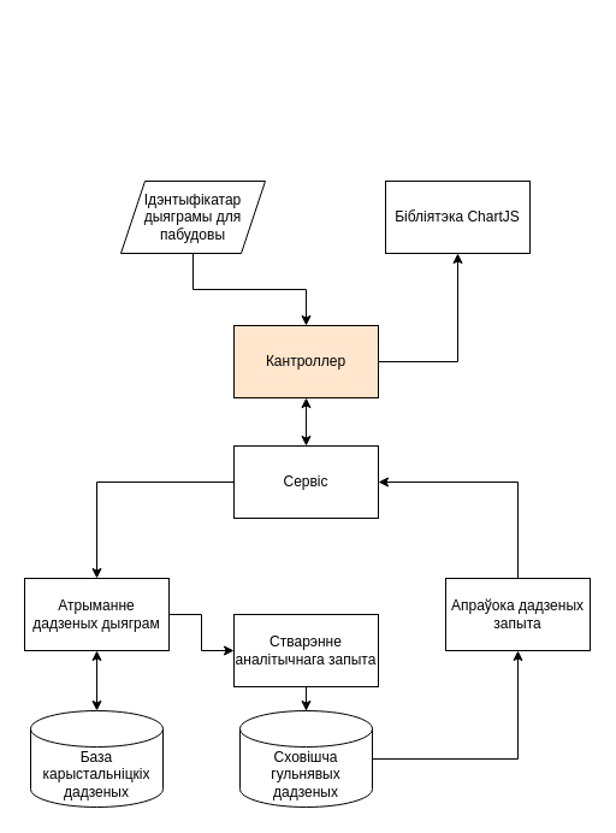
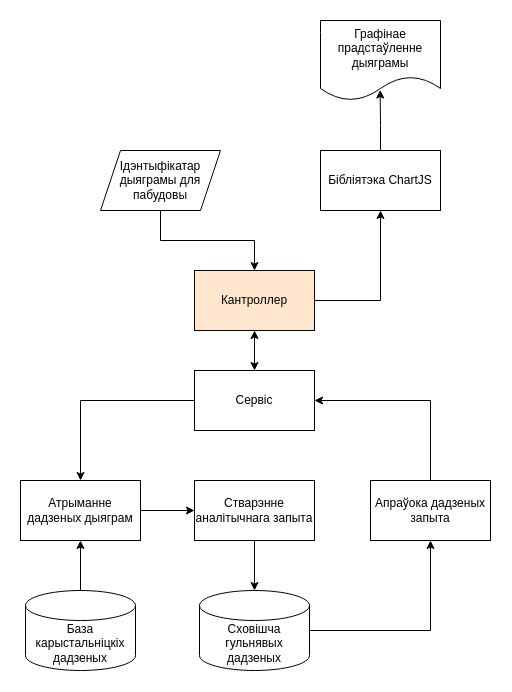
  <mxCell id="0" />
  <mxCell id="1" parent="0" />
  <mxCell id="2" style="edgeStyle=orthogonalEdgeStyle;rounded=0;orthogonalLoop=1;jettySize=auto;html=1;entryX=0.5;entryY=0;entryDx=0;entryDy=0;startArrow=classic;startFill=1;" edge="1" parent="1" source="4" target="8"><mxGeometry relative="1" as="geometry" /></mxCell>
  <mxCell id="3" style="edgeStyle=orthogonalEdgeStyle;rounded=0;orthogonalLoop=1;jettySize=auto;html=1;entryX=0.5;entryY=1;entryDx=0;entryDy=0;startArrow=none;startFill=0;" edge="1" parent="1" source="4" target="20"><mxGeometry relative="1" as="geometry" /></mxCell>
  <mxCell id="4" value="Кантроллер" style="rounded=0;whiteSpace=wrap;html=1;fillColor=#ffe6cc;" vertex="1" parent="1"><mxGeometry x="194" y="270" width="120" height="60" as="geometry" /></mxCell>
  <mxCell id="5" style="edgeStyle=orthogonalEdgeStyle;rounded=0;orthogonalLoop=1;jettySize=auto;html=1;entryX=0.5;entryY=0;entryDx=0;entryDy=0;" edge="1" parent="1" source="6" target="4"><mxGeometry relative="1" as="geometry" /></mxCell>
  <mxCell id="6" value="Ідэнтыфікатар дыяграмы для пабудовы" style="shape=parallelogram;perimeter=parallelogramPerimeter;whiteSpace=wrap;html=1;fixedSize=1;" vertex="1" parent="1"><mxGeometry x="100" y="150" width="120" height="60" as="geometry" /></mxCell>
  <mxCell id="7" style="edgeStyle=orthogonalEdgeStyle;rounded=0;orthogonalLoop=1;jettySize=auto;html=1;entryX=0.5;entryY=0;entryDx=0;entryDy=0;startArrow=none;startFill=0;" edge="1" parent="1" source="8" target="11"><mxGeometry relative="1" as="geometry" /></mxCell>
  <mxCell id="8" value="Сервіс" style="rounded=0;whiteSpace=wrap;html=1;" vertex="1" parent="1"><mxGeometry x="194" y="370" width="120" height="60" as="geometry" /></mxCell>
- <mxCell id="9" style="edgeStyle=orthogonalEdgeStyle;rounded=0;orthogonalLoop=1;jettySize=auto;html=1;entryX=0.5;entryY=0;entryDx=0;entryDy=0;entryPerimeter=0;startArrow=classic;startFill=1;" edge="1" parent="1" source="11" target="12"><mxGeometry relative="1" as="geometry" /></mxCell>
+ <mxCell id="9" style="edgeStyle=orthogonalEdgeStyle;rounded=0;orthogonalLoop=1;jettySize=auto;html=1;entryX=0.5;entryY=0;entryDx=0;entryDy=0;entryPerimeter=0;startArrow=classic;startFill=1;endArrow=none;" edge="1" parent="1" source="11" target="12"><mxGeometry relative="1" as="geometry" /></mxCell>
  <mxCell id="10" style="edgeStyle=orthogonalEdgeStyle;rounded=0;orthogonalLoop=1;jettySize=auto;html=1;entryX=0;entryY=0.5;entryDx=0;entryDy=0;startArrow=none;startFill=0;" edge="1" parent="1" source="11" target="14"><mxGeometry relative="1" as="geometry" /></mxCell>
  <mxCell id="11" value="Атрыманне дадзеных дыяграм" style="rounded=0;whiteSpace=wrap;html=1;" vertex="1" parent="1"><mxGeometry x="20" y="480" width="120" height="60" as="geometry" /></mxCell>
  <mxCell id="12" value="База карыстальніцкіх дадзеных" style="shape=cylinder3;whiteSpace=wrap;html=1;boundedLbl=1;backgroundOutline=1;size=15;" vertex="1" parent="1"><mxGeometry x="25" y="590" width="110" height="80" as="geometry" /></mxCell>
  <mxCell id="13" style="edgeStyle=orthogonalEdgeStyle;rounded=0;orthogonalLoop=1;jettySize=auto;html=1;entryX=0.5;entryY=0;entryDx=0;entryDy=0;entryPerimeter=0;startArrow=none;startFill=0;" edge="1" parent="1" source="14" target="16"><mxGeometry relative="1" as="geometry" /></mxCell>
- <mxCell id="14" value="Стварэнне аналітычнага запыта" style="rounded=0;whiteSpace=wrap;html=1;" vertex="1" parent="1"><mxGeometry x="194" y="510" width="120" height="60" as="geometry" /></mxCell>
+ <mxCell id="14" value="Стварэнне аналітычнага запыта" style="rounded=0;whiteSpace=wrap;html=1;" vertex="1" parent="1"><mxGeometry x="194" y="480" width="120" height="60" as="geometry" /></mxCell>
  <mxCell id="15" style="edgeStyle=orthogonalEdgeStyle;rounded=0;orthogonalLoop=1;jettySize=auto;html=1;entryX=0.5;entryY=1;entryDx=0;entryDy=0;startArrow=none;startFill=0;" edge="1" parent="1" source="16" target="18"><mxGeometry relative="1" as="geometry" /></mxCell>
  <mxCell id="16" value="Сховішча гульнявых дадзеных" style="shape=cylinder3;whiteSpace=wrap;html=1;boundedLbl=1;backgroundOutline=1;size=15;" vertex="1" parent="1"><mxGeometry x="199" y="590" width="110" height="80" as="geometry" /></mxCell>
  <mxCell id="17" style="edgeStyle=orthogonalEdgeStyle;rounded=0;orthogonalLoop=1;jettySize=auto;html=1;entryX=1;entryY=0.5;entryDx=0;entryDy=0;startArrow=none;startFill=0;" edge="1" parent="1" source="18" target="8"><mxGeometry relative="1" as="geometry"><Array as="points"><mxPoint x="430" y="400" /></Array></mxGeometry></mxCell>
  <mxCell id="18" value="Апраўока дадзеных запыта" style="rounded=0;whiteSpace=wrap;html=1;" vertex="1" parent="1"><mxGeometry x="370" y="480" width="120" height="60" as="geometry" /></mxCell>
+ <mxCell id="19" style="edgeStyle=orthogonalEdgeStyle;rounded=0;orthogonalLoop=1;jettySize=auto;html=1;entryX=0.497;entryY=0.869;entryDx=0;entryDy=0;entryPerimeter=0;startArrow=none;startFill=0;" edge="1" parent="1" source="20" target="21"><mxGeometry relative="1" as="geometry" /></mxCell>
  <mxCell id="20" value="Бібліятэка ChartJS" style="rounded=0;whiteSpace=wrap;html=1;" vertex="1" parent="1"><mxGeometry x="320" y="150" width="120" height="60" as="geometry" /></mxCell>
+ <mxCell id="21" value="Графінае прадстаўленне дыяграмы" style="shape=document;whiteSpace=wrap;html=1;boundedLbl=1;" vertex="1" parent="1"><mxGeometry x="320" y="20" width="120" height="80" as="geometry" /></mxCell>
